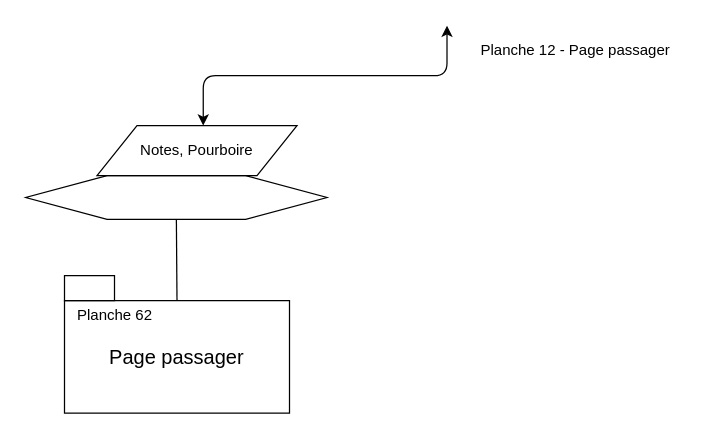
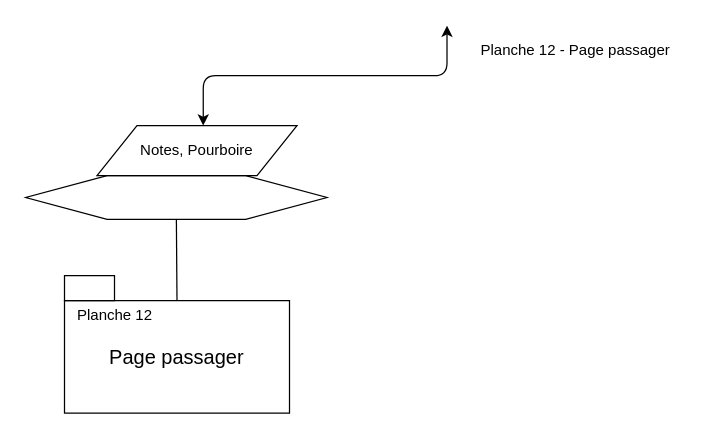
  <mxCell id="0" />
  <mxCell id="1" parent="0" />
  <mxCell id="2" value="" style="verticalLabelPosition=bottom;verticalAlign=top;html=1;shape=hexagon;perimeter=hexagonPerimeter2;arcSize=6;size=0.27;" parent="1" vertex="1"><mxGeometry x="20" y="140" width="241" height="35" as="geometry" /></mxCell>
  <mxCell id="3" value="Notes, Pourboire" style="shape=parallelogram;perimeter=parallelogramPerimeter;whiteSpace=wrap;html=1;" parent="1" vertex="1"><mxGeometry x="77" y="100" width="160" height="40" as="geometry" /></mxCell>
  <mxCell id="4" value="" style="endArrow=classic;startArrow=classic;html=1;" parent="1" edge="1"><mxGeometry width="50" height="50" relative="1" as="geometry"><mxPoint x="162" y="100" as="sourcePoint" /><mxPoint x="357" y="20" as="targetPoint" /><Array as="points"><mxPoint x="162" y="60" /><mxPoint x="357" y="60" /></Array></mxGeometry></mxCell>
  <mxCell id="5" value="Planche 12 - Page passager" style="text;html=1;strokeColor=none;fillColor=none;align=center;verticalAlign=middle;whiteSpace=wrap;rounded=0;" parent="1" vertex="1"><mxGeometry x="367" y="30" width="186" height="20" as="geometry" /></mxCell>
  <mxCell id="6" value="" style="group" vertex="1" connectable="0" parent="1"><mxGeometry x="51" y="220" width="180" height="110" as="geometry" /></mxCell>
  <mxCell id="7" value="&lt;div&gt;Page passager&lt;/div&gt;" style="rounded=0;whiteSpace=wrap;html=1;fontSize=16;" vertex="1" parent="6"><mxGeometry y="20" width="180" height="90" as="geometry" /></mxCell>
  <mxCell id="8" value="" style="rounded=0;whiteSpace=wrap;html=1;fontSize=16;" vertex="1" parent="6"><mxGeometry width="40" height="20" as="geometry" /></mxCell>
- <mxCell id="9" value="&lt;font style=&quot;font-size: 12px&quot;&gt;Planche 62&lt;/font&gt;" style="text;html=1;resizable=0;autosize=1;align=center;verticalAlign=middle;points=[];fillColor=none;strokeColor=none;rounded=0;fontSize=16;" vertex="1" parent="6"><mxGeometry y="15" width="80" height="30" as="geometry" /></mxCell>
+ <mxCell id="9" value="&lt;font style=&quot;font-size: 12px&quot;&gt;Planche 12&lt;/font&gt;" style="text;html=1;resizable=0;autosize=1;align=center;verticalAlign=middle;points=[];fillColor=none;strokeColor=none;rounded=0;fontSize=16;" vertex="1" parent="6"><mxGeometry y="15" width="80" height="30" as="geometry" /></mxCell>
  <mxCell id="10" value="" style="endArrow=none;html=1;entryX=0.5;entryY=1;entryDx=0;entryDy=0;exitX=0.5;exitY=0;exitDx=0;exitDy=0;" edge="1" parent="1" source="7" target="2"><mxGeometry width="50" height="50" relative="1" as="geometry"><mxPoint x="295.93" y="360" as="sourcePoint" /><mxPoint x="257" y="226.995" as="targetPoint" /><Array as="points" /></mxGeometry></mxCell>
